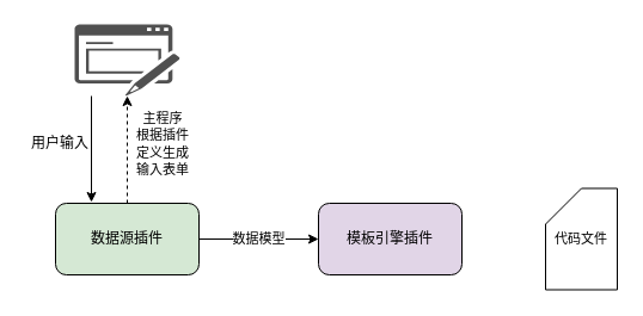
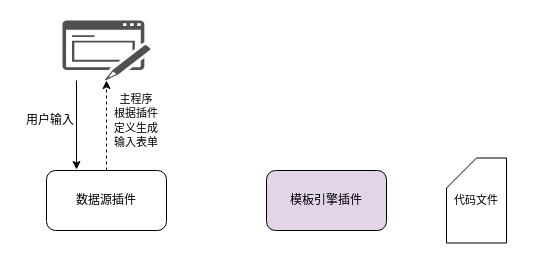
  <mxCell id="0" />
  <mxCell id="1" parent="0" />
  <mxCell id="2" value="" style="edgeStyle=orthogonalEdgeStyle;rounded=0;orthogonalLoop=1;jettySize=auto;html=1;dashed=1;" edge="1" parent="1" source="3" target="7"><mxGeometry relative="1" as="geometry" /></mxCell>
- <mxCell id="3" value="数据源插件" style="rounded=1;whiteSpace=wrap;html=1;fillColor=#d5e8d4;" vertex="1" parent="1"><mxGeometry x="46" y="170" width="120" height="60" as="geometry" /></mxCell>
+ <mxCell id="3" value="数据源插件" style="rounded=1;whiteSpace=wrap;html=1;" vertex="1" parent="1"><mxGeometry x="46" y="170" width="120" height="60" as="geometry" /></mxCell>
  <mxCell id="4" value="模板引擎插件" style="rounded=1;whiteSpace=wrap;html=1;fillColor=#e1d5e7;" vertex="1" parent="1"><mxGeometry x="266" y="170" width="120" height="60" as="geometry" /></mxCell>
- <mxCell id="5" value="数据模型" style="endArrow=classic;html=1;exitX=1;exitY=0.5;exitDx=0;exitDy=0;entryX=0;entryY=0.5;entryDx=0;entryDy=0;" edge="1" parent="1" source="3" target="4"><mxGeometry width="50" height="50" relative="1" as="geometry"><mxPoint x="186" y="220" as="sourcePoint" /><mxPoint x="236" y="170" as="targetPoint" /></mxGeometry></mxCell>
- <mxCell id="6" value="&lt;span style=&quot;font-size: 11px ; background-color: rgb(255 , 255 , 255)&quot;&gt;代码文件&lt;/span&gt;" style="shape=card;whiteSpace=wrap;html=1;" vertex="1" parent="1"><mxGeometry x="456" y="157.5" width="60" height="85" as="geometry" /></mxCell>
+ <mxCell id="6" value="&lt;span style=&quot;font-size: 11px ; background-color: rgb(255 , 255 , 255)&quot;&gt;代码文件&lt;/span&gt;" style="shape=card;whiteSpace=wrap;html=1;" vertex="1" parent="1"><mxGeometry x="446" y="157.5" width="60" height="85" as="geometry" /></mxCell>
  <mxCell id="7" value="" style="pointerEvents=1;shadow=0;dashed=0;html=1;strokeColor=none;fillColor=#505050;labelPosition=center;verticalLabelPosition=bottom;verticalAlign=top;outlineConnect=0;align=center;shape=mxgraph.office.concepts.form;" vertex="1" parent="1"><mxGeometry x="62" y="20" width="88" height="60" as="geometry" /></mxCell>
  <mxCell id="8" value="用户输入" style="text;html=1;strokeColor=none;fillColor=none;align=center;verticalAlign=middle;whiteSpace=wrap;rounded=0;" vertex="1" parent="1"><mxGeometry x="20" y="110" width="60" height="20" as="geometry" /></mxCell>
  <mxCell id="9" value="" style="endArrow=classic;html=1;" edge="1" parent="1"><mxGeometry width="50" height="50" relative="1" as="geometry"><mxPoint x="76" y="80" as="sourcePoint" /><mxPoint x="76" y="169" as="targetPoint" /></mxGeometry></mxCell>
  <mxCell id="10" value="&lt;span style=&quot;font-size: 11px ; white-space: nowrap ; background-color: rgb(255 , 255 , 255)&quot;&gt;主程序&lt;/span&gt;&lt;br style=&quot;font-size: 11px ; white-space: nowrap&quot;&gt;&lt;span style=&quot;font-size: 11px ; white-space: nowrap ; background-color: rgb(255 , 255 , 255)&quot;&gt;根据插件&lt;/span&gt;&lt;br style=&quot;font-size: 11px ; white-space: nowrap&quot;&gt;&lt;span style=&quot;font-size: 11px ; white-space: nowrap ; background-color: rgb(255 , 255 , 255)&quot;&gt;定义生成&lt;/span&gt;&lt;br style=&quot;font-size: 11px ; white-space: nowrap&quot;&gt;&lt;span style=&quot;font-size: 11px ; white-space: nowrap ; background-color: rgb(255 , 255 , 255)&quot;&gt;输入表单&lt;/span&gt;" style="text;html=1;strokeColor=none;fillColor=none;align=center;verticalAlign=middle;whiteSpace=wrap;rounded=0;" vertex="1" parent="1"><mxGeometry x="116" y="110" width="40" height="20" as="geometry" /></mxCell>
